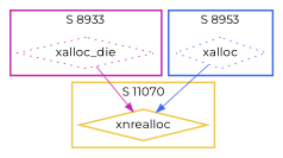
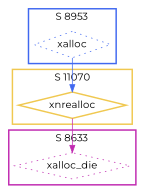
  digraph {
    fontname=Montserrat
    node [fontname=Montserrat shape=diamond style=dotted]
    edge [fontname=Montserrat]
    n1 [color="#C028B0" label=xalloc_die]
    n2 [color="#F0C850" label=xnrealloc style=bold]
    n3 [color="#4068F0" label=xalloc]
    subgraph cluster_1 {
      color="#C028B0"
-     label="S 8933"
+     label="S 8633"
      style=bold
      n1
    }
    subgraph cluster_2 {
      color="#F0C850"
      label="S 11070"
      style=bold
      n2
    }
    subgraph cluster_3 {
      color="#4068F0"
      label="S 8953"
      style=bold
      n3
    }
-   n1 -> n2 [color="#C028B0"]
+   n2 -> n1 [color="#C028B0"]
    n3 -> n2 [color="#4068F0"]
  }
